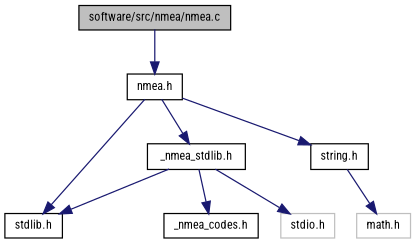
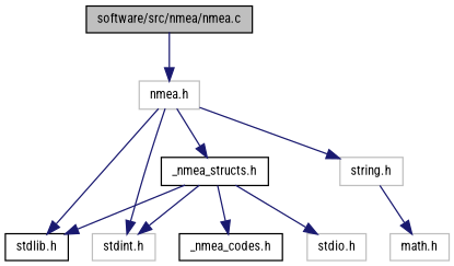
  digraph {
    fontname="Roboto Condensed"
    node [color=black fillcolor=white fontname="Roboto Condensed" fontsize=10 shape=record style=filled]
    edge [color=midnightblue fontname="Roboto Condensed" fontsize=10 labelfontname=Helvetica labelfontsize=10 style=solid]
    n1 [fillcolor=grey75 fontcolor=black height=0.2 label="software/src/nmea/nmea.c" width=0.4]
-   n2 [height=0.2 label="nmea.h" width=0.4]
+   n2 [color=grey75 height=0.2 label="nmea.h" width=0.4]
    n3 [height=0.2 label="stdlib.h" width=0.4]
-   n5 [height=0.2 label="string.h" width=0.4]
-   n6 [height=0.2 label="_nmea_stdlib.h" width=0.4]
+   n4 [color=grey75 height=0.2 label="stdint.h" width=0.4]
+   n5 [color=grey75 height=0.2 label="string.h" width=0.4]
+   n6 [height=0.2 label="_nmea_structs.h" width=0.4]
    n7 [color=grey75 height=0.2 label="stdio.h" width=0.4]
    n8 [color=grey75 height=0.2 label="math.h" width=0.4]
    n9 [height=0.2 label="_nmea_codes.h" width=0.4]
    n1 -> n2
    n2 -> n3
+   n2 -> n4
    n2 -> n5
    n2 -> n6
    n5 -> n8
    n6 -> n3
+   n6 -> n4
    n6 -> n7
    n6 -> n9
  }
